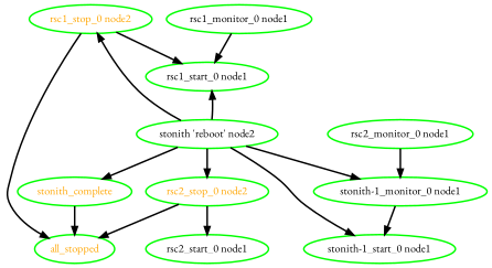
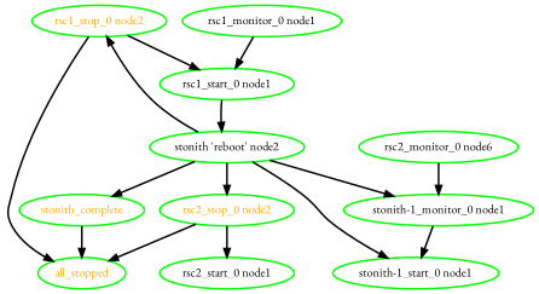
  digraph {
    fontname="EB Garamond"
    node [color=green fontcolor=black fontname="EB Garamond" style=bold]
    edge [fontname="EB Garamond" style=bold]
    all_stopped [fontcolor=orange]
    "rsc1_monitor_0 node1"
    "rsc1_start_0 node1"
    "rsc1_stop_0 node2" [fontcolor=orange]
-   "rsc2_monitor_0 node1"
+   "rsc2_monitor_0 node1" [label="rsc2_monitor_0 node6"]
    "stonith-1_monitor_0 node1"
    "rsc2_stop_0 node2" [fontcolor=orange]
    "rsc2_start_0 node1"
    "stonith 'reboot' node2"
    "stonith-1_start_0 node1"
    stonith_complete [fontcolor=orange]
    "rsc1_monitor_0 node1" -> "rsc1_start_0 node1"
    "rsc1_stop_0 node2" -> all_stopped
    "rsc1_stop_0 node2" -> "rsc1_start_0 node1"
    "rsc2_monitor_0 node1" -> "stonith-1_monitor_0 node1"
    "stonith-1_monitor_0 node1" -> "stonith-1_start_0 node1"
    "rsc2_stop_0 node2" -> all_stopped
    "rsc2_stop_0 node2" -> "rsc2_start_0 node1"
-   "stonith 'reboot' node2" -> "rsc1_start_0 node1"
+   "rsc1_start_0 node1" -> "stonith 'reboot' node2"
    "stonith 'reboot' node2" -> "rsc1_stop_0 node2"
    "stonith 'reboot' node2" -> "stonith-1_monitor_0 node1"
    "stonith 'reboot' node2" -> "rsc2_stop_0 node2"
    "stonith 'reboot' node2" -> "stonith-1_start_0 node1"
    "stonith 'reboot' node2" -> stonith_complete
    stonith_complete -> all_stopped
  }
